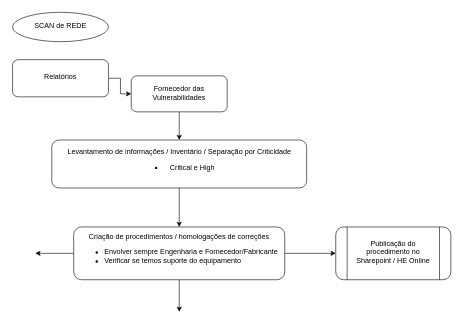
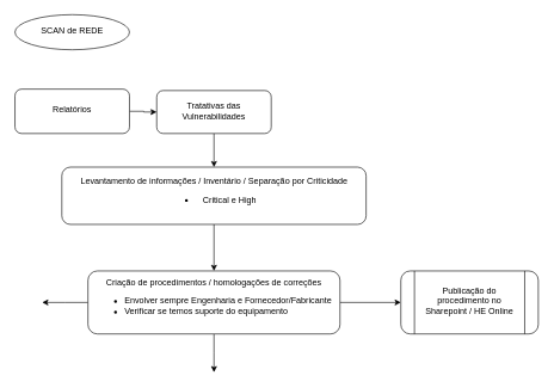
  <mxCell id="0" />
  <mxCell id="1" parent="0" />
  <mxCell id="2" value="SCAN de REDE" style="ellipse;whiteSpace=wrap;html=1;shadow=0;strokeWidth=1;spacing=6;spacingTop=-4;" parent="1" vertex="1"><mxGeometry x="20" y="20" width="160" height="49" as="geometry" /></mxCell>
  <mxCell id="3" value="" style="edgeStyle=orthogonalEdgeStyle;rounded=0;orthogonalLoop=1;jettySize=auto;html=1;" parent="1" source="4" target="6" edge="1"><mxGeometry relative="1" as="geometry" /></mxCell>
- <mxCell id="4" value="Relatórios" style="rounded=1;whiteSpace=wrap;html=1;shadow=0;strokeWidth=1;spacing=6;spacingTop=-4;" parent="1" vertex="1"><mxGeometry x="20" y="99" width="160" height="62" as="geometry" /></mxCell>
+ <mxCell id="4" value="Relatórios" style="rounded=1;whiteSpace=wrap;html=1;shadow=0;strokeWidth=1;spacing=6;spacingTop=-4;" parent="1" vertex="1"><mxGeometry x="20" y="124" width="160" height="62" as="geometry" /></mxCell>
  <mxCell id="5" value="" style="edgeStyle=orthogonalEdgeStyle;rounded=0;orthogonalLoop=1;jettySize=auto;html=1;" parent="1" source="6" target="8" edge="1"><mxGeometry relative="1" as="geometry" /></mxCell>
- <mxCell id="6" value="Fornecedor das Vulnerabilidades" style="rounded=1;whiteSpace=wrap;html=1;shadow=0;strokeWidth=1;spacing=6;spacingTop=-4;" parent="1" vertex="1"><mxGeometry x="218" y="126" width="160" height="60" as="geometry" /></mxCell>
+ <mxCell id="6" value="Tratativas das Vulnerabilidades" style="rounded=1;whiteSpace=wrap;html=1;shadow=0;strokeWidth=1;spacing=6;spacingTop=-4;" parent="1" vertex="1"><mxGeometry x="218" y="126" width="160" height="60" as="geometry" /></mxCell>
  <mxCell id="7" value="" style="edgeStyle=orthogonalEdgeStyle;rounded=0;orthogonalLoop=1;jettySize=auto;html=1;" parent="1" source="8" target="12" edge="1"><mxGeometry relative="1" as="geometry" /></mxCell>
  <mxCell id="8" value="&lt;div&gt;Levantamento de informações / Inventário / Separação por Criticidade &lt;br&gt;&lt;/div&gt;&lt;blockquote&gt;&lt;blockquote&gt;&lt;blockquote&gt;&lt;div&gt;&lt;ul&gt;&lt;li&gt;&amp;nbsp;Critical e High&lt;/li&gt;&lt;/ul&gt;&lt;/div&gt;&lt;/blockquote&gt;&lt;/blockquote&gt;&lt;/blockquote&gt;" style="rounded=1;whiteSpace=wrap;html=1;shadow=0;strokeWidth=1;spacing=6;spacingTop=-4;" parent="1" vertex="1"><mxGeometry x="85.5" y="233" width="425" height="80" as="geometry" /></mxCell>
  <mxCell id="9" style="edgeStyle=orthogonalEdgeStyle;rounded=0;orthogonalLoop=1;jettySize=auto;html=1;" parent="1" source="12" edge="1"><mxGeometry relative="1" as="geometry"><mxPoint x="58" y="422" as="targetPoint" /></mxGeometry></mxCell>
  <mxCell id="10" value="" style="edgeStyle=orthogonalEdgeStyle;rounded=0;orthogonalLoop=1;jettySize=auto;html=1;" parent="1" source="12" edge="1"><mxGeometry relative="1" as="geometry"><mxPoint x="298" y="519.5" as="targetPoint" /></mxGeometry></mxCell>
  <mxCell id="11" value="" style="edgeStyle=orthogonalEdgeStyle;rounded=0;orthogonalLoop=1;jettySize=auto;html=1;" parent="1" source="12" target="13" edge="1"><mxGeometry relative="1" as="geometry" /></mxCell>
  <mxCell id="12" value="&lt;div&gt;Criação de procedimentos / homologações de correções&lt;/div&gt;&lt;div align=&quot;left&quot;&gt;&lt;ul&gt;&lt;li&gt;Envolver sempre Engenharia e Fornecedor/Fabricante&lt;/li&gt;&lt;li&gt;Verificar se temos suporte do equipamento&lt;/li&gt;&lt;/ul&gt;&lt;/div&gt;" style="rounded=1;whiteSpace=wrap;html=1;shadow=0;strokeWidth=1;spacing=6;spacingTop=-4;" parent="1" vertex="1"><mxGeometry x="122" y="378" width="352" height="88" as="geometry" /></mxCell>
  <mxCell id="13" value="Publicação do procedimento no Sharepoint / HE Online" style="shape=process;whiteSpace=wrap;html=1;backgroundOutline=1;rounded=1;shadow=0;strokeWidth=1;spacing=6;spacingTop=-4;" parent="1" vertex="1"><mxGeometry x="559" y="378" width="192" height="88" as="geometry" /></mxCell>
